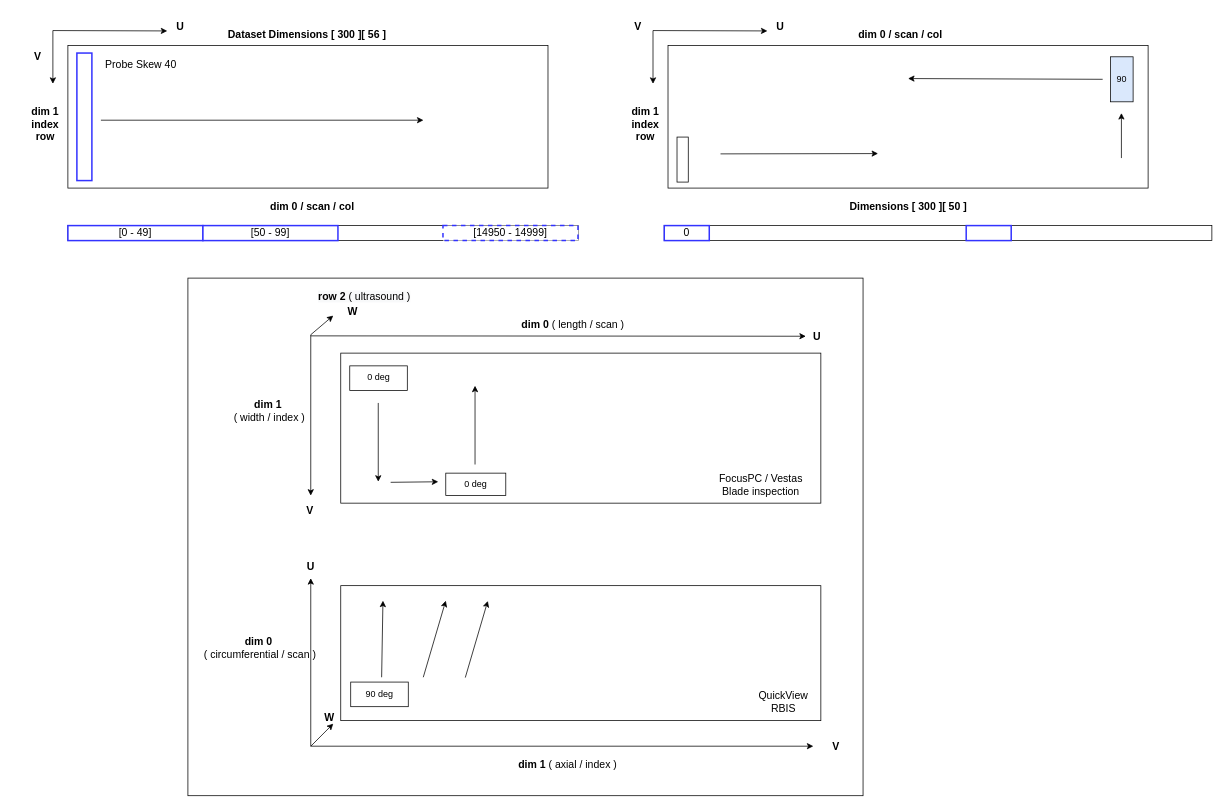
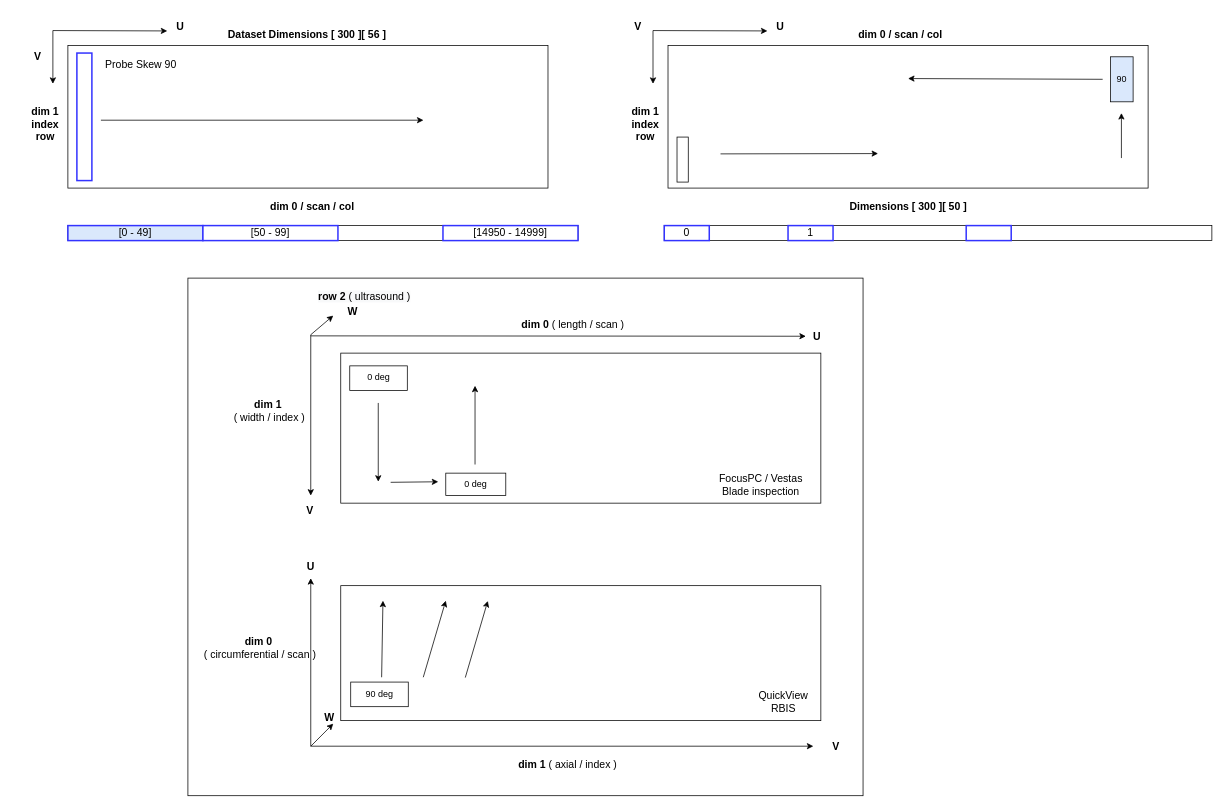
  <mxCell id="0" />
  <mxCell id="1" parent="0" />
  <mxCell id="2" value="" style="rounded=0;whiteSpace=wrap;html=1;" vertex="1" parent="1"><mxGeometry x="250" y="370" width="900" height="690" as="geometry" /></mxCell>
  <mxCell id="3" value="" style="rounded=0;whiteSpace=wrap;html=1;" parent="1" vertex="1"><mxGeometry x="890" y="60" width="640" height="190" as="geometry" /></mxCell>
  <mxCell id="4" value="" style="rounded=0;whiteSpace=wrap;html=1;" parent="1" vertex="1"><mxGeometry x="90" y="60" width="640" height="190" as="geometry" /></mxCell>
  <mxCell id="5" value="" style="rounded=0;whiteSpace=wrap;html=1;" parent="1" vertex="1"><mxGeometry x="453.75" y="780" width="640" height="179.92" as="geometry" /></mxCell>
  <mxCell id="6" value="dim 1&lt;br&gt;index&lt;br&gt;row" style="text;html=1;strokeColor=none;fillColor=none;align=center;verticalAlign=middle;whiteSpace=wrap;rounded=0;fontStyle=1;fontSize=14;" parent="1" vertex="1"><mxGeometry x="30" y="150" width="60" height="30" as="geometry" /></mxCell>
  <mxCell id="7" value="dim 0 / scan / col" style="text;html=1;strokeColor=none;fillColor=none;align=center;verticalAlign=middle;whiteSpace=wrap;rounded=0;fontStyle=1;fontSize=14;" parent="1" vertex="1"><mxGeometry x="351.25" y="260" width="130" height="30" as="geometry" /></mxCell>
  <mxCell id="8" value="" style="endArrow=classic;html=1;rounded=0;" parent="1" edge="1"><mxGeometry width="50" height="50" relative="1" as="geometry"><mxPoint x="134" y="159.5" as="sourcePoint" /><mxPoint x="564" y="159.5" as="targetPoint" /></mxGeometry></mxCell>
  <mxCell id="9" value="" style="rounded=0;whiteSpace=wrap;html=1;strokeColor=#3333FF;strokeWidth=2;" parent="1" vertex="1"><mxGeometry x="102" y="70" width="20" height="170" as="geometry" /></mxCell>
  <mxCell id="10" value="90 deg" style="rounded=0;whiteSpace=wrap;html=1;rotation=0;" parent="1" vertex="1"><mxGeometry x="467.04" y="908.52" width="76.71" height="32.82" as="geometry" /></mxCell>
  <mxCell id="11" value="" style="endArrow=classic;html=1;rounded=0;" parent="1" edge="1"><mxGeometry width="50" height="50" relative="1" as="geometry"><mxPoint x="508.25" y="902.11" as="sourcePoint" /><mxPoint x="510" y="800" as="targetPoint" /></mxGeometry></mxCell>
  <mxCell id="12" value="U" style="text;html=1;strokeColor=none;fillColor=none;align=center;verticalAlign=middle;whiteSpace=wrap;rounded=0;fontStyle=1;fontSize=14;" parent="1" vertex="1"><mxGeometry x="210" y="20" width="60" height="30" as="geometry" /></mxCell>
  <mxCell id="13" value="V" style="text;html=1;strokeColor=none;fillColor=none;align=center;verticalAlign=middle;whiteSpace=wrap;rounded=0;fontStyle=1;fontSize=14;" parent="1" vertex="1"><mxGeometry x="20" y="60" width="60" height="30" as="geometry" /></mxCell>
  <mxCell id="14" value="" style="rounded=0;whiteSpace=wrap;html=1;rotation=0;" parent="1" vertex="1"><mxGeometry x="902" y="182" width="15" height="60" as="geometry" /></mxCell>
  <mxCell id="15" value="" style="endArrow=classic;html=1;rounded=0;" parent="1" edge="1"><mxGeometry width="50" height="50" relative="1" as="geometry"><mxPoint x="960" y="204.41" as="sourcePoint" /><mxPoint x="1170" y="204" as="targetPoint" /></mxGeometry></mxCell>
  <mxCell id="16" value="90" style="rounded=0;whiteSpace=wrap;html=1;rotation=0;fillColor=#dae8fc;" parent="1" vertex="1"><mxGeometry x="1480" y="75" width="30" height="60" as="geometry" /></mxCell>
  <mxCell id="17" value="" style="endArrow=classic;html=1;rounded=0;" parent="1" edge="1"><mxGeometry width="50" height="50" relative="1" as="geometry"><mxPoint x="1469.41" y="105" as="sourcePoint" /><mxPoint x="1210" y="104" as="targetPoint" /></mxGeometry></mxCell>
  <mxCell id="18" value="" style="endArrow=classic;html=1;rounded=0;fontSize=14;" parent="1" edge="1"><mxGeometry width="50" height="50" relative="1" as="geometry"><mxPoint x="1494.41" y="210" as="sourcePoint" /><mxPoint x="1494.41" y="150" as="targetPoint" /></mxGeometry></mxCell>
  <mxCell id="19" value="dim 0 / scan / col" style="text;html=1;strokeColor=none;fillColor=none;align=center;verticalAlign=middle;whiteSpace=wrap;rounded=0;fontStyle=1;fontSize=14;" parent="1" vertex="1"><mxGeometry x="1140" y="30" width="120" height="30" as="geometry" /></mxCell>
  <mxCell id="20" value="dim 1&lt;br&gt;index&lt;br&gt;row" style="text;html=1;strokeColor=none;fillColor=none;align=center;verticalAlign=middle;whiteSpace=wrap;rounded=0;fontStyle=1;fontSize=14;" parent="1" vertex="1"><mxGeometry x="830" y="150" width="60" height="30" as="geometry" /></mxCell>
  <mxCell id="21" value="" style="endArrow=classic;html=1;rounded=0;" parent="1" edge="1"><mxGeometry width="50" height="50" relative="1" as="geometry"><mxPoint x="70" y="40" as="sourcePoint" /><mxPoint x="222.5" y="40.5" as="targetPoint" /></mxGeometry></mxCell>
  <mxCell id="22" value="" style="endArrow=classic;html=1;rounded=0;" parent="1" edge="1"><mxGeometry width="50" height="50" relative="1" as="geometry"><mxPoint x="70" y="40" as="sourcePoint" /><mxPoint x="70" y="111" as="targetPoint" /></mxGeometry></mxCell>
  <mxCell id="23" value="U" style="text;html=1;strokeColor=none;fillColor=none;align=center;verticalAlign=middle;whiteSpace=wrap;rounded=0;fontStyle=1;fontSize=14;" parent="1" vertex="1"><mxGeometry x="1010" y="20" width="60" height="30" as="geometry" /></mxCell>
  <mxCell id="24" value="V" style="text;html=1;strokeColor=none;fillColor=none;align=center;verticalAlign=middle;whiteSpace=wrap;rounded=0;fontStyle=1;fontSize=14;" parent="1" vertex="1"><mxGeometry x="820" y="20" width="60" height="30" as="geometry" /></mxCell>
  <mxCell id="25" value="" style="endArrow=classic;html=1;rounded=0;" parent="1" edge="1"><mxGeometry width="50" height="50" relative="1" as="geometry"><mxPoint x="870" y="40" as="sourcePoint" /><mxPoint x="1022.5" y="40.5" as="targetPoint" /></mxGeometry></mxCell>
  <mxCell id="26" value="" style="endArrow=classic;html=1;rounded=0;" parent="1" edge="1"><mxGeometry width="50" height="50" relative="1" as="geometry"><mxPoint x="870" y="40" as="sourcePoint" /><mxPoint x="870" y="111" as="targetPoint" /></mxGeometry></mxCell>
  <mxCell id="27" value="U" style="text;html=1;strokeColor=none;fillColor=none;align=center;verticalAlign=middle;whiteSpace=wrap;rounded=0;fontStyle=1;fontSize=14;" parent="1" vertex="1"><mxGeometry x="383.75" y="740" width="60" height="30" as="geometry" /></mxCell>
  <mxCell id="28" value="V" style="text;html=1;strokeColor=none;fillColor=none;align=center;verticalAlign=middle;whiteSpace=wrap;rounded=0;fontStyle=1;fontSize=14;" parent="1" vertex="1"><mxGeometry x="1083.75" y="979" width="60" height="30" as="geometry" /></mxCell>
  <mxCell id="29" value="" style="endArrow=classic;html=1;rounded=0;entryX=0;entryY=0.5;entryDx=0;entryDy=0;" parent="1" target="28" edge="1"><mxGeometry width="50" height="50" relative="1" as="geometry"><mxPoint x="413.75" y="994" as="sourcePoint" /><mxPoint x="566.25" y="994.5" as="targetPoint" /></mxGeometry></mxCell>
  <mxCell id="30" value="" style="endArrow=classic;html=1;rounded=0;entryX=0.5;entryY=1;entryDx=0;entryDy=0;" parent="1" target="27" edge="1"><mxGeometry width="50" height="50" relative="1" as="geometry"><mxPoint x="413.75" y="994" as="sourcePoint" /><mxPoint x="413.75" y="914" as="targetPoint" /></mxGeometry></mxCell>
  <mxCell id="31" value="QuickView RBIS" style="text;html=1;strokeColor=none;fillColor=none;align=center;verticalAlign=middle;whiteSpace=wrap;rounded=0;fontSize=14;" parent="1" vertex="1"><mxGeometry x="1013.75" y="919.92" width="60" height="30" as="geometry" /></mxCell>
  <mxCell id="32" value="Dimensions [ 300&amp;nbsp;][ 50 ]" style="text;html=1;strokeColor=none;fillColor=none;align=center;verticalAlign=middle;whiteSpace=wrap;rounded=0;fontStyle=1;fontSize=14;" parent="1" vertex="1"><mxGeometry x="1123.75" y="260" width="172.5" height="30" as="geometry" /></mxCell>
  <mxCell id="33" value="Dataset Dimensions [ 300&amp;nbsp;][ 56 ]" style="text;html=1;strokeColor=none;fillColor=none;align=center;verticalAlign=middle;whiteSpace=wrap;rounded=0;fontStyle=1;fontSize=14;" parent="1" vertex="1"><mxGeometry x="293.75" y="30" width="230" height="30" as="geometry" /></mxCell>
  <mxCell id="34" value="" style="rounded=0;whiteSpace=wrap;html=1;fontSize=14;" parent="1" vertex="1"><mxGeometry x="885" y="300" width="730" height="20" as="geometry" /></mxCell>
  <mxCell id="35" value="" style="rounded=0;whiteSpace=wrap;html=1;fontSize=14;" parent="1" vertex="1"><mxGeometry x="90" y="300" width="680" height="20" as="geometry" /></mxCell>
- <mxCell id="36" value="[0 - 49]" style="rounded=0;whiteSpace=wrap;html=1;fontSize=14;strokeColor=#3333FF;strokeWidth=2;" parent="1" vertex="1"><mxGeometry x="90" y="300" width="180" height="20" as="geometry" /></mxCell>
+ <mxCell id="36" value="[0 - 49]" style="rounded=0;whiteSpace=wrap;html=1;fontSize=14;strokeColor=#3333FF;strokeWidth=2;fillColor=#dae8fc;" parent="1" vertex="1"><mxGeometry x="90" y="300" width="180" height="20" as="geometry" /></mxCell>
  <mxCell id="37" value="[50 - 99]" style="rounded=0;whiteSpace=wrap;html=1;fontSize=14;strokeColor=#3333FF;strokeWidth=2;" parent="1" vertex="1"><mxGeometry x="270" y="300" width="180" height="20" as="geometry" /></mxCell>
  <mxCell id="38" value="" style="rounded=0;whiteSpace=wrap;html=1;fontSize=14;fillColor=#FFFFFF;fontColor=#ffffff;strokeColor=#3333FF;strokeWidth=2;" parent="1" vertex="1"><mxGeometry x="1287.5" y="300" width="60" height="20" as="geometry" /></mxCell>
- <mxCell id="39" value="Probe Skew 40" style="text;html=1;strokeColor=none;fillColor=none;align=center;verticalAlign=middle;whiteSpace=wrap;rounded=0;strokeWidth=2;fontSize=14;" parent="1" vertex="1"><mxGeometry x="129" y="70" width="117" height="30" as="geometry" /></mxCell>
+ <mxCell id="39" value="Probe Skew 90" style="text;html=1;strokeColor=none;fillColor=none;align=center;verticalAlign=middle;whiteSpace=wrap;rounded=0;strokeWidth=2;fontSize=14;" parent="1" vertex="1"><mxGeometry x="129" y="70" width="117" height="30" as="geometry" /></mxCell>
  <mxCell id="40" value="0" style="rounded=0;whiteSpace=wrap;html=1;fontSize=14;strokeColor=#3333FF;strokeWidth=2;" parent="1" vertex="1"><mxGeometry x="885" y="300" width="60" height="20" as="geometry" /></mxCell>
- <mxCell id="42" value="[14950 - 14999]" style="rounded=0;whiteSpace=wrap;html=1;fontSize=14;strokeColor=#3333FF;strokeWidth=2;dashed=1;" parent="1" vertex="1"><mxGeometry x="590" y="300" width="180" height="20" as="geometry" /></mxCell>
+ <mxCell id="41" value="1" style="rounded=0;whiteSpace=wrap;html=1;fontSize=14;strokeColor=#3333FF;strokeWidth=2;" parent="1" vertex="1"><mxGeometry x="1050" y="300" width="60" height="20" as="geometry" /></mxCell>
+ <mxCell id="42" value="[14950 - 14999]" style="rounded=0;whiteSpace=wrap;html=1;fontSize=14;strokeColor=#3333FF;strokeWidth=2;" parent="1" vertex="1"><mxGeometry x="590" y="300" width="180" height="20" as="geometry" /></mxCell>
  <mxCell id="43" value="" style="rounded=0;whiteSpace=wrap;html=1;" parent="1" vertex="1"><mxGeometry x="453.75" y="470" width="640" height="200" as="geometry" /></mxCell>
  <mxCell id="44" value="0 deg" style="rounded=0;whiteSpace=wrap;html=1;rotation=0;" parent="1" vertex="1"><mxGeometry x="465.75" y="487" width="76.71" height="32.82" as="geometry" /></mxCell>
  <mxCell id="45" value="" style="endArrow=classic;html=1;rounded=0;" parent="1" edge="1"><mxGeometry width="50" height="50" relative="1" as="geometry"><mxPoint x="503.75" y="536.42" as="sourcePoint" /><mxPoint x="503.75" y="641.42" as="targetPoint" /></mxGeometry></mxCell>
  <mxCell id="46" value="" style="endArrow=classic;html=1;rounded=0;" parent="1" edge="1"><mxGeometry width="50" height="50" relative="1" as="geometry"><mxPoint x="632.75" y="618.5" as="sourcePoint" /><mxPoint x="632.75" y="513.5" as="targetPoint" /></mxGeometry></mxCell>
  <mxCell id="47" value="0 deg" style="rounded=0;whiteSpace=wrap;html=1;rotation=0;" parent="1" vertex="1"><mxGeometry x="593.75" y="630" width="80" height="29.82" as="geometry" /></mxCell>
  <mxCell id="48" value="dim 0 &lt;span style=&quot;font-weight: normal;&quot;&gt;( length / scan )&lt;/span&gt;" style="text;html=1;strokeColor=none;fillColor=none;align=center;verticalAlign=middle;whiteSpace=wrap;rounded=0;fontStyle=1;fontSize=14;" parent="1" vertex="1"><mxGeometry x="661.25" y="417" width="205" height="30" as="geometry" /></mxCell>
  <mxCell id="49" value="" style="endArrow=classic;html=1;rounded=0;" parent="1" edge="1"><mxGeometry width="50" height="50" relative="1" as="geometry"><mxPoint x="520.25" y="642.25" as="sourcePoint" /><mxPoint x="583.75" y="641.5" as="targetPoint" /></mxGeometry></mxCell>
  <mxCell id="50" value="V" style="text;html=1;strokeColor=none;fillColor=none;align=center;verticalAlign=middle;whiteSpace=wrap;rounded=0;fontStyle=1;fontSize=14;" parent="1" vertex="1"><mxGeometry x="382.75" y="665" width="60" height="30" as="geometry" /></mxCell>
  <mxCell id="51" value="U" style="text;html=1;strokeColor=none;fillColor=none;align=center;verticalAlign=middle;whiteSpace=wrap;rounded=0;fontStyle=1;fontSize=14;" parent="1" vertex="1"><mxGeometry x="1073.75" y="432.5" width="30" height="30" as="geometry" /></mxCell>
  <mxCell id="52" value="" style="endArrow=classic;html=1;rounded=0;entryX=0;entryY=0.5;entryDx=0;entryDy=0;" parent="1" target="51" edge="1"><mxGeometry width="50" height="50" relative="1" as="geometry"><mxPoint x="413.75" y="447" as="sourcePoint" /><mxPoint x="566.25" y="447.5" as="targetPoint" /></mxGeometry></mxCell>
  <mxCell id="53" value="" style="endArrow=classic;html=1;rounded=0;" parent="1" edge="1"><mxGeometry width="50" height="50" relative="1" as="geometry"><mxPoint x="413.75" y="445.5" as="sourcePoint" /><mxPoint x="413.75" y="660" as="targetPoint" /></mxGeometry></mxCell>
  <mxCell id="54" value="dim 1&lt;br&gt;&amp;nbsp;&lt;span style=&quot;font-weight: normal;&quot;&gt;( width / index )&lt;/span&gt;" style="text;html=1;strokeColor=none;fillColor=none;align=center;verticalAlign=middle;whiteSpace=wrap;rounded=0;fontStyle=1;fontSize=14;" parent="1" vertex="1"><mxGeometry x="300" y="514.5" width="113.75" height="65.5" as="geometry" /></mxCell>
  <mxCell id="55" value="FocusPC / Vestas Blade inspection" style="text;html=1;strokeColor=none;fillColor=none;align=center;verticalAlign=middle;whiteSpace=wrap;rounded=0;fontSize=14;" parent="1" vertex="1"><mxGeometry x="953.75" y="630" width="120" height="30" as="geometry" /></mxCell>
  <mxCell id="56" value="" style="endArrow=classic;html=1;rounded=0;" parent="1" edge="1"><mxGeometry width="50" height="50" relative="1" as="geometry"><mxPoint x="413.75" y="445.5" as="sourcePoint" /><mxPoint x="443.75" y="420" as="targetPoint" /></mxGeometry></mxCell>
  <mxCell id="57" value="W" style="text;html=1;strokeColor=none;fillColor=none;align=center;verticalAlign=middle;whiteSpace=wrap;rounded=0;fontStyle=1;fontSize=14;" parent="1" vertex="1"><mxGeometry x="440" y="400" width="60" height="30" as="geometry" /></mxCell>
  <mxCell id="58" value="" style="endArrow=classic;html=1;rounded=0;" parent="1" edge="1"><mxGeometry width="50" height="50" relative="1" as="geometry"><mxPoint x="413.75" y="994.1" as="sourcePoint" /><mxPoint x="443.75" y="964" as="targetPoint" /></mxGeometry></mxCell>
  <mxCell id="59" value="W" style="text;html=1;strokeColor=none;fillColor=none;align=center;verticalAlign=middle;whiteSpace=wrap;rounded=0;fontStyle=1;fontSize=14;" parent="1" vertex="1"><mxGeometry x="408.75" y="940.5" width="60" height="30" as="geometry" /></mxCell>
  <mxCell id="60" value="&lt;span style=&quot;color: rgb(0, 0, 0); font-family: Helvetica; font-size: 14px; font-style: normal; font-variant-ligatures: normal; font-variant-caps: normal; font-weight: 700; letter-spacing: normal; orphans: 2; text-align: center; text-indent: 0px; text-transform: none; widows: 2; word-spacing: 0px; -webkit-text-stroke-width: 0px; background-color: rgb(248, 249, 250); text-decoration-thickness: initial; text-decoration-style: initial; text-decoration-color: initial; float: none; display: inline !important;&quot;&gt;row 2&lt;span&gt;&amp;nbsp;&lt;/span&gt;&lt;/span&gt;&lt;span style=&quot;color: rgb(0, 0, 0); font-family: Helvetica; font-size: 14px; font-style: normal; font-variant-ligatures: normal; font-variant-caps: normal; letter-spacing: normal; orphans: 2; text-align: center; text-indent: 0px; text-transform: none; widows: 2; word-spacing: 0px; -webkit-text-stroke-width: 0px; background-color: rgb(248, 249, 250); text-decoration-thickness: initial; text-decoration-style: initial; text-decoration-color: initial; font-weight: normal;&quot;&gt;( ultrasound )&lt;/span&gt;" style="text;whiteSpace=wrap;html=1;" parent="1" vertex="1"><mxGeometry x="422" y="380" width="150" height="40" as="geometry" /></mxCell>
  <mxCell id="61" value="dim 0&lt;br&gt;&amp;nbsp;&lt;span style=&quot;font-weight: normal;&quot;&gt;(&amp;nbsp;&lt;/span&gt;&lt;span style=&quot;font-weight: 400;&quot;&gt;circumferential /&amp;nbsp;&lt;/span&gt;&lt;span style=&quot;font-weight: normal;&quot;&gt;scan&lt;/span&gt;&lt;span style=&quot;font-weight: normal;&quot;&gt;&amp;nbsp;)&lt;/span&gt;" style="text;html=1;strokeColor=none;fillColor=none;align=center;verticalAlign=middle;whiteSpace=wrap;rounded=0;fontStyle=1;fontSize=14;" parent="1" vertex="1"><mxGeometry x="265" y="830" width="158.75" height="65.5" as="geometry" /></mxCell>
  <mxCell id="62" value="dim 1&amp;nbsp;&lt;span style=&quot;font-weight: normal;&quot;&gt;( axial / index )&lt;/span&gt;" style="text;html=1;strokeColor=none;fillColor=none;align=center;verticalAlign=middle;whiteSpace=wrap;rounded=0;fontStyle=1;fontSize=14;" parent="1" vertex="1"><mxGeometry x="653.75" y="1004" width="205" height="30" as="geometry" /></mxCell>
  <mxCell id="63" value="" style="endArrow=classic;html=1;rounded=0;" edge="1" parent="1"><mxGeometry width="50" height="50" relative="1" as="geometry"><mxPoint x="563.75" y="902.11" as="sourcePoint" /><mxPoint x="593.75" y="800" as="targetPoint" /></mxGeometry></mxCell>
  <mxCell id="64" value="" style="endArrow=classic;html=1;rounded=0;" edge="1" parent="1"><mxGeometry width="50" height="50" relative="1" as="geometry"><mxPoint x="619.75" y="902.52" as="sourcePoint" /><mxPoint x="649.75" y="800.41" as="targetPoint" /></mxGeometry></mxCell>
